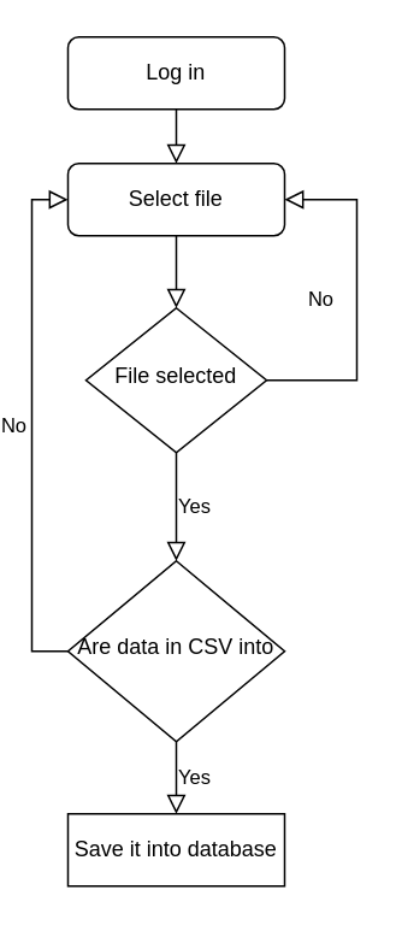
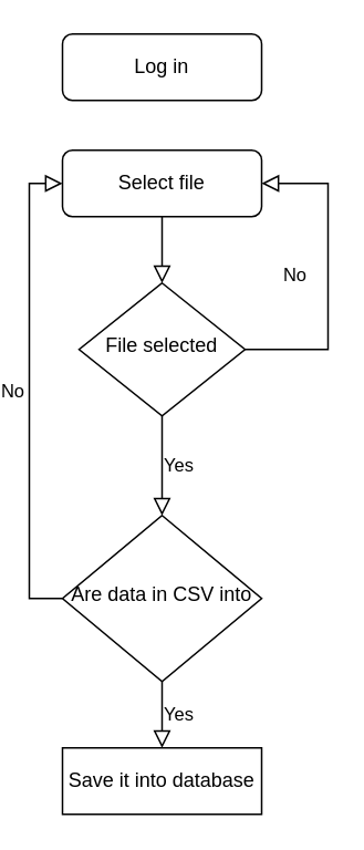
  <mxCell id="0" />
  <mxCell id="1" parent="0" />
- <mxCell id="2" value="" style="rounded=0;html=1;jettySize=auto;orthogonalLoop=1;fontSize=11;endArrow=block;endFill=0;endSize=8;strokeWidth=1;shadow=0;labelBackgroundColor=none;edgeStyle=orthogonalEdgeStyle;entryX=0.5;entryY=0;entryDx=0;entryDy=0;" parent="1" source="3" target="4" edge="1"><mxGeometry relative="1" as="geometry"><mxPoint x="80" y="210" as="targetPoint" /></mxGeometry></mxCell>
  <mxCell id="3" value="Log in" style="rounded=1;whiteSpace=wrap;html=1;fontSize=12;glass=0;strokeWidth=1;shadow=0;" parent="1" vertex="1"><mxGeometry x="20" width="120" height="40" as="geometry" y="20" /></mxCell>
  <mxCell id="4" value="Select file" style="rounded=1;whiteSpace=wrap;html=1;fontSize=12;glass=0;strokeWidth=1;shadow=0;" parent="1" vertex="1"><mxGeometry x="20" y="90" width="120" height="40" as="geometry" /></mxCell>
  <mxCell id="5" value="File selected" style="rhombus;whiteSpace=wrap;html=1;shadow=0;fontFamily=Helvetica;fontSize=12;align=center;strokeWidth=1;spacing=6;spacingTop=-4;" parent="1" vertex="1"><mxGeometry x="30" y="170" width="100" height="80" as="geometry" /></mxCell>
  <mxCell id="6" value="" style="rounded=0;html=1;jettySize=auto;orthogonalLoop=1;fontSize=11;endArrow=block;endFill=0;endSize=8;strokeWidth=1;shadow=0;labelBackgroundColor=none;edgeStyle=orthogonalEdgeStyle;entryX=0.5;entryY=0;entryDx=0;entryDy=0;exitX=0.5;exitY=1;exitDx=0;exitDy=0;" parent="1" source="4" target="5" edge="1"><mxGeometry relative="1" as="geometry"><mxPoint x="80" y="260" as="sourcePoint" /><mxPoint x="90" y="230" as="targetPoint" /></mxGeometry></mxCell>
  <mxCell id="7" value="No" style="rounded=0;html=1;jettySize=auto;orthogonalLoop=1;fontSize=11;endArrow=block;endFill=0;endSize=8;strokeWidth=1;shadow=0;labelBackgroundColor=none;edgeStyle=orthogonalEdgeStyle;exitX=1;exitY=0.5;exitDx=0;exitDy=0;entryX=1;entryY=0.5;entryDx=0;entryDy=0;" parent="1" source="5" target="4" edge="1"><mxGeometry y="20" relative="1" as="geometry"><mxPoint as="offset" /><mxPoint x="90" y="400" as="sourcePoint" /><mxPoint x="100" y="580" as="targetPoint" /><Array as="points"><mxPoint x="180" y="210" /><mxPoint x="180" y="110" /></Array></mxGeometry></mxCell>
  <mxCell id="8" value="Yes" style="edgeStyle=orthogonalEdgeStyle;rounded=0;html=1;jettySize=auto;orthogonalLoop=1;fontSize=11;endArrow=block;endFill=0;endSize=8;strokeWidth=1;shadow=0;labelBackgroundColor=none;exitX=0.5;exitY=1;exitDx=0;exitDy=0;entryX=0.5;entryY=0;entryDx=0;entryDy=0;" parent="1" source="5" target="9" edge="1"><mxGeometry y="10" relative="1" as="geometry"><mxPoint as="offset" /><mxPoint x="150" y="620" as="sourcePoint" /><mxPoint x="80" y="360" as="targetPoint" /></mxGeometry></mxCell>
  <mxCell id="9" value="Are data in CSV into" style="rhombus;whiteSpace=wrap;html=1;shadow=0;fontFamily=Helvetica;fontSize=12;align=center;strokeWidth=1;spacing=6;spacingTop=-4;" parent="1" vertex="1"><mxGeometry x="20" y="310" width="120" height="100" as="geometry" /></mxCell>
  <mxCell id="10" value="Save it into database" style="whiteSpace=wrap;html=1;fontSize=12;glass=0;strokeWidth=1;shadow=0;rounded=0;" parent="1" vertex="1"><mxGeometry x="20" y="450" width="120" height="40" as="geometry" /></mxCell>
  <mxCell id="11" value="No" style="edgeStyle=orthogonalEdgeStyle;rounded=0;html=1;jettySize=auto;orthogonalLoop=1;fontSize=11;endArrow=block;endFill=0;endSize=8;strokeWidth=1;shadow=0;labelBackgroundColor=none;exitX=0;exitY=0.5;exitDx=0;exitDy=0;entryX=0;entryY=0.5;entryDx=0;entryDy=0;" parent="1" source="9" target="4" edge="1"><mxGeometry y="10" relative="1" as="geometry"><mxPoint as="offset" /><mxPoint x="90" y="680" as="sourcePoint" /><mxPoint x="-40" y="790" as="targetPoint" /></mxGeometry></mxCell>
  <mxCell id="12" value="Yes" style="edgeStyle=orthogonalEdgeStyle;rounded=0;html=1;jettySize=auto;orthogonalLoop=1;fontSize=11;endArrow=block;endFill=0;endSize=8;strokeWidth=1;shadow=0;labelBackgroundColor=none;exitX=0.5;exitY=1;exitDx=0;exitDy=0;entryX=0.5;entryY=0;entryDx=0;entryDy=0;" parent="1" source="9" target="10" edge="1"><mxGeometry y="10" relative="1" as="geometry"><mxPoint as="offset" /><mxPoint x="80" y="690" as="sourcePoint" /><mxPoint x="80" y="720" as="targetPoint" /></mxGeometry></mxCell>
